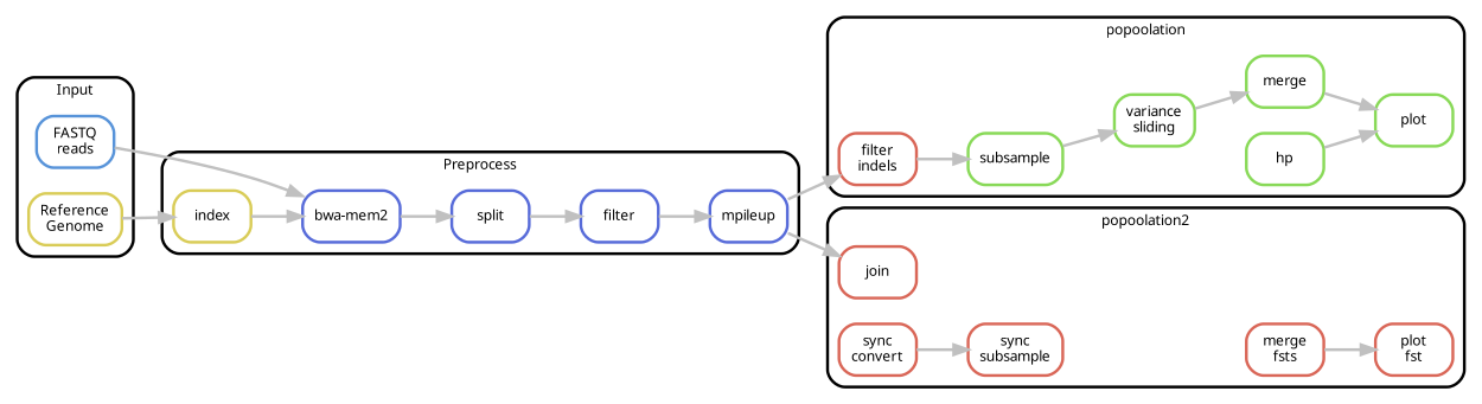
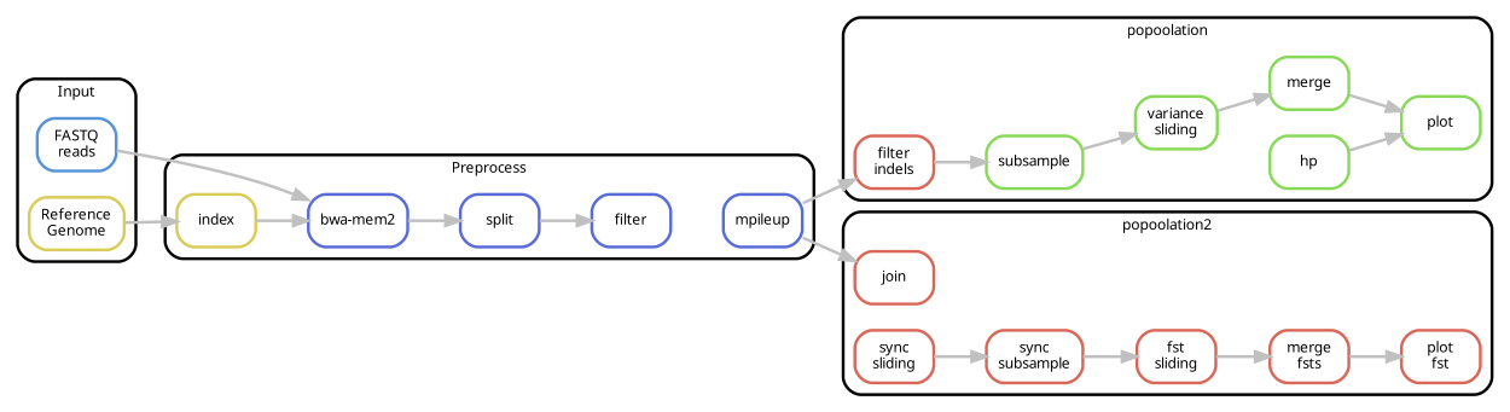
  digraph {
    bgcolor=white
    compound=true
    rankdir=LR
    node [color="0.02 0.6 0.85" fontname=sans fontsize=10 penwidth=2 shape=box style=rounded]
    edge [color=grey penwidth=2]
    n1 [color="0.59 0.6 0.85" label="FASTQ\nreads"]
    n2 [color="0.15 0.6 0.85" label="Reference\nGenome"]
    n3 [color="0.15 0.6 0.85" label=index]
    n4 [color="0.64 0.6 0.85" label="bwa-mem2"]
    n5 [color="0.64 0.6 0.85" label=split]
    n6 [color="0.64 0.6 0.85" label=filter]
    n7 [color="0.64 0.6 0.85" label=mpileup]
    n8 [label="filter\nindels"]
    n9 [color="0.27 0.6 0.85" label=subsample]
    n10 [color="0.27 0.6 0.85" label="variance\nsliding"]
    n11 [color="0.27 0.6 0.85" label=merge]
    n12 [color="0.27 0.6 0.85" label=plot]
    n13 [color="0.27 0.6 0.85" label=hp]
    n14 [label=join]
-   n15 [label="sync\nconvert"]
+   n15 [label="sync\nsliding"]
    n16 [label="sync\nsubsample"]
+   n17 [label="fst\nsliding"]
    n18 [label="merge\nfsts"]
    n19 [label="plot\nfst"]
    subgraph cluster_1 {
      fontname=sans
      fontsize=10
      label=Input
      penwidth=2
      shape=box
      style=rounded
      n1
      n2
    }
    subgraph cluster_2 {
      fontname=sans
      fontsize=10
      label=Preprocess
      penwidth=2
      shape=box
      style=rounded
      n3
      n4
      n5
      n6
      n7
    }
    subgraph cluster_3 {
      fontname=sans
      fontsize=10
      label=popoolation
      penwidth=2
      shape=box
      style=rounded
      n8
      n9
      n10
      n11
      n12
      n13
    }
    subgraph cluster_4 {
      fontname=sans
      fontsize=10
      label=popoolation2
      penwidth=2
      shape=box
      style=rounded
      n14
      n15
      n16
+     n17
      n18
      n19
    }
    n1 -> n4
    n2 -> n3
    n3 -> n4
    n4 -> n5
    n5 -> n6
-   n6 -> n7
    n7 -> n8
    n7 -> n14
    n8 -> n9
    n9 -> n10
    n10 -> n11
    n11 -> n12
    n13 -> n12
    n15 -> n16
+   n16 -> n17
+   n17 -> n18
    n18 -> n19
  }
